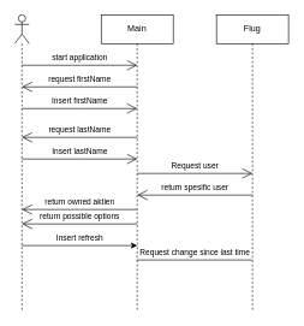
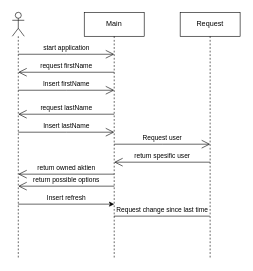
  <mxCell id="0" />
  <mxCell id="1" parent="0" />
  <mxCell id="2" value="" style="shape=umlLifeline;perimeter=lifelinePerimeter;whiteSpace=wrap;html=1;container=1;dropTarget=0;collapsible=0;recursiveResize=0;outlineConnect=0;portConstraint=eastwest;newEdgeStyle={&quot;curved&quot;:0,&quot;rounded&quot;:0};participant=umlActor;" parent="1" vertex="1"><mxGeometry x="20" y="20" width="20" height="410" as="geometry" /></mxCell>
  <mxCell id="3" value="Main" style="shape=umlLifeline;perimeter=lifelinePerimeter;whiteSpace=wrap;html=1;container=1;dropTarget=0;collapsible=0;recursiveResize=0;outlineConnect=0;portConstraint=eastwest;newEdgeStyle={&quot;curved&quot;:0,&quot;rounded&quot;:0};" parent="1" vertex="1"><mxGeometry x="140" y="20" width="100" height="410" as="geometry" /></mxCell>
  <mxCell id="4" value="Insert firstName" style="endArrow=open;endFill=1;endSize=12;html=1;rounded=0;" parent="1" edge="1"><mxGeometry y="10" width="160" relative="1" as="geometry"><mxPoint x="30" y="150" as="sourcePoint" /><mxPoint x="190" y="150" as="targetPoint" /><Array as="points"><mxPoint x="110" y="150" /></Array><mxPoint as="offset" /></mxGeometry></mxCell>
  <mxCell id="5" value="request lastName" style="endArrow=open;endFill=1;endSize=12;html=1;rounded=0;" parent="1" edge="1"><mxGeometry x="-0.0" y="-10" width="160" relative="1" as="geometry"><mxPoint x="190" y="190" as="sourcePoint" /><mxPoint x="29.929" y="190" as="targetPoint" /><mxPoint as="offset" /></mxGeometry></mxCell>
  <mxCell id="6" value="request firstName" style="endArrow=open;endFill=1;endSize=12;html=1;rounded=0;" parent="1" edge="1"><mxGeometry x="-0.0" y="-10" width="160" relative="1" as="geometry"><mxPoint x="190.07" y="120" as="sourcePoint" /><mxPoint x="29.999" y="120" as="targetPoint" /><mxPoint as="offset" /></mxGeometry></mxCell>
  <mxCell id="7" value="Insert lastName" style="endArrow=open;endFill=1;endSize=12;html=1;rounded=0;" parent="1" edge="1"><mxGeometry y="10" width="160" relative="1" as="geometry"><mxPoint x="30" y="220" as="sourcePoint" /><mxPoint x="190" y="220" as="targetPoint" /><Array as="points"><mxPoint x="110" y="220" /></Array><mxPoint as="offset" /></mxGeometry></mxCell>
  <mxCell id="8" value="start application" style="endArrow=open;endFill=1;endSize=12;html=1;rounded=0;" parent="1" edge="1"><mxGeometry y="10" width="160" relative="1" as="geometry"><mxPoint x="30" y="90" as="sourcePoint" /><mxPoint x="190" y="90" as="targetPoint" /><Array as="points"><mxPoint x="110" y="90" /></Array><mxPoint as="offset" /></mxGeometry></mxCell>
- <mxCell id="9" value="Flug" style="shape=umlLifeline;perimeter=lifelinePerimeter;whiteSpace=wrap;html=1;container=1;dropTarget=0;collapsible=0;recursiveResize=0;outlineConnect=0;portConstraint=eastwest;newEdgeStyle={&quot;curved&quot;:0,&quot;rounded&quot;:0};" parent="1" vertex="1"><mxGeometry x="300" y="20" width="100" height="410" as="geometry" /></mxCell>
+ <mxCell id="9" value="Request" style="shape=umlLifeline;perimeter=lifelinePerimeter;whiteSpace=wrap;html=1;container=1;dropTarget=0;collapsible=0;recursiveResize=0;outlineConnect=0;portConstraint=eastwest;newEdgeStyle={&quot;curved&quot;:0,&quot;rounded&quot;:0};" parent="1" vertex="1"><mxGeometry x="300" y="20" width="100" height="410" as="geometry" /></mxCell>
  <mxCell id="10" value="return spesific user" style="endArrow=open;endFill=1;endSize=12;html=1;rounded=0;" parent="1" edge="1"><mxGeometry x="-0.0" y="-10" width="160" relative="1" as="geometry"><mxPoint x="350.07" y="270" as="sourcePoint" /><mxPoint x="189.999" y="270" as="targetPoint" /><mxPoint as="offset" /></mxGeometry></mxCell>
  <mxCell id="11" value="Request user" style="endArrow=open;endFill=1;endSize=12;html=1;rounded=0;" parent="1" edge="1"><mxGeometry y="10" width="160" relative="1" as="geometry"><mxPoint x="190" y="240" as="sourcePoint" /><mxPoint x="350" y="240" as="targetPoint" /><Array as="points"><mxPoint x="270" y="240" /></Array><mxPoint as="offset" /></mxGeometry></mxCell>
  <mxCell id="12" value="return owned aktien" style="endArrow=open;endFill=1;endSize=12;html=1;rounded=0;" parent="1" edge="1"><mxGeometry x="-0.0" y="-10" width="160" relative="1" as="geometry"><mxPoint x="190.07" y="290" as="sourcePoint" /><mxPoint x="29.999" y="290" as="targetPoint" /><mxPoint as="offset" /></mxGeometry></mxCell>
  <mxCell id="13" value="return possible options" style="endArrow=open;endFill=1;endSize=12;html=1;rounded=0;" parent="1" edge="1"><mxGeometry x="-0.0" y="-10" width="160" relative="1" as="geometry"><mxPoint x="190.07" y="310" as="sourcePoint" /><mxPoint x="29.999" y="310" as="targetPoint" /><mxPoint as="offset" /></mxGeometry></mxCell>
  <mxCell id="14" value="Insert refresh" style="endArrow=classic;html=1;rounded=0;" edge="1" parent="1"><mxGeometry x="0.001" y="10" width="50" height="50" relative="1" as="geometry"><mxPoint x="29.855" y="340" as="sourcePoint" /><mxPoint x="190" y="340" as="targetPoint" /><mxPoint as="offset" /></mxGeometry></mxCell>
  <mxCell id="15" value="Request change since last time" style="endArrow=none;html=1;rounded=0;" edge="1" parent="1" source="3" target="9"><mxGeometry x="0.004" y="10" width="50" height="50" relative="1" as="geometry"><mxPoint x="210" y="360" as="sourcePoint" /><mxPoint x="260" y="310" as="targetPoint" /><Array as="points"><mxPoint x="270" y="360" /></Array><mxPoint as="offset" /></mxGeometry></mxCell>
